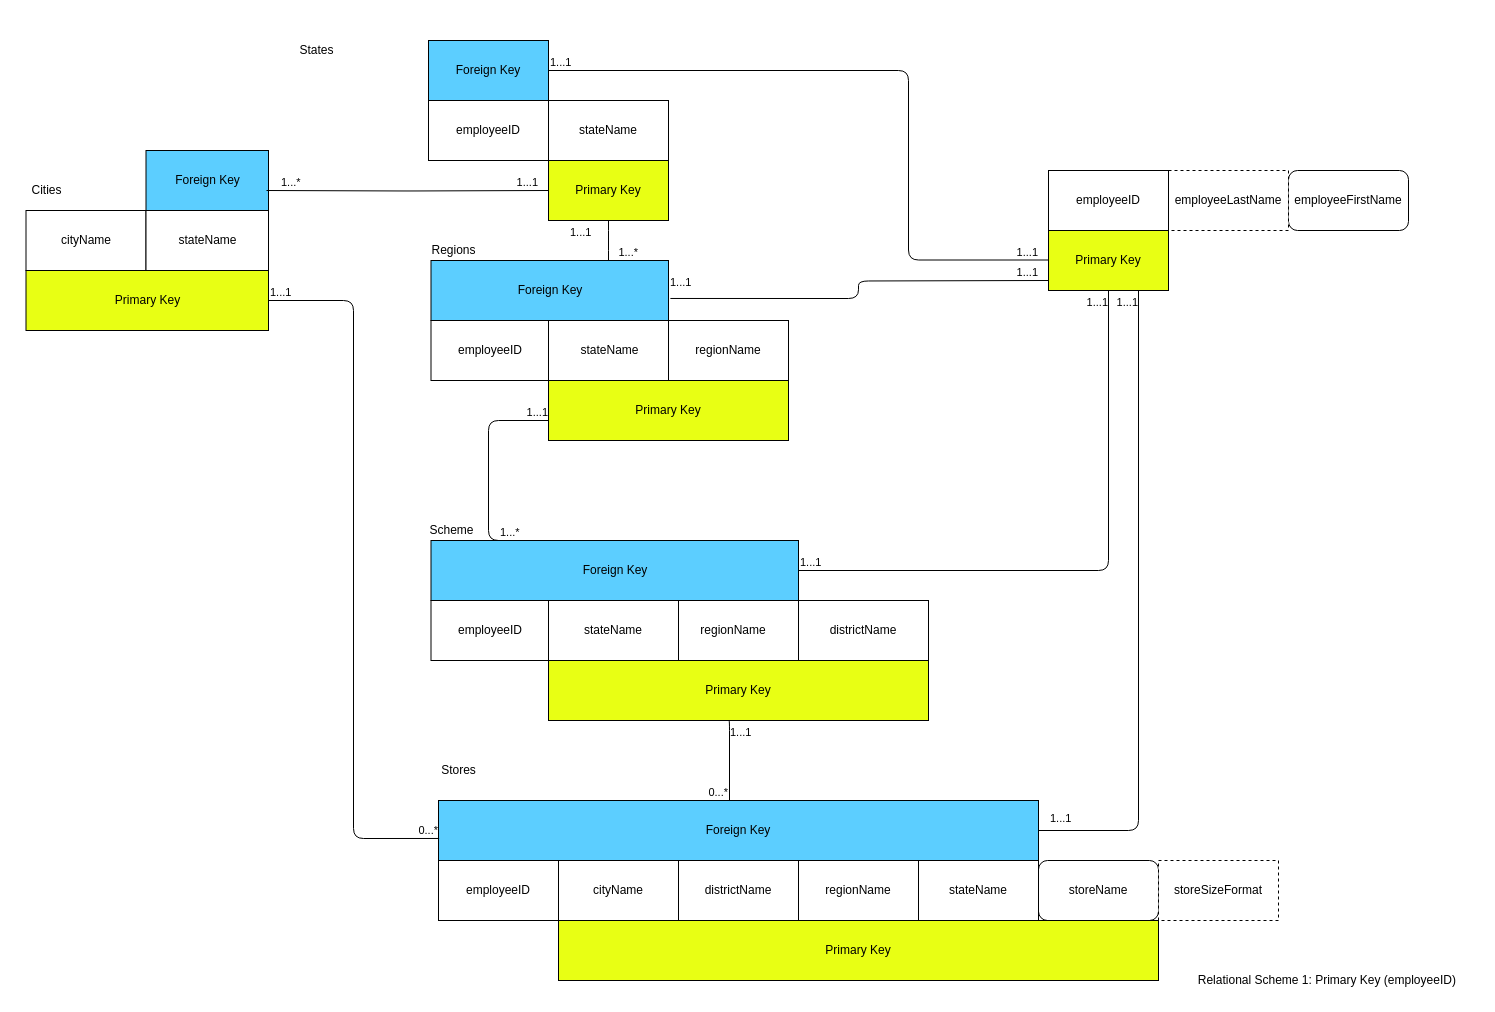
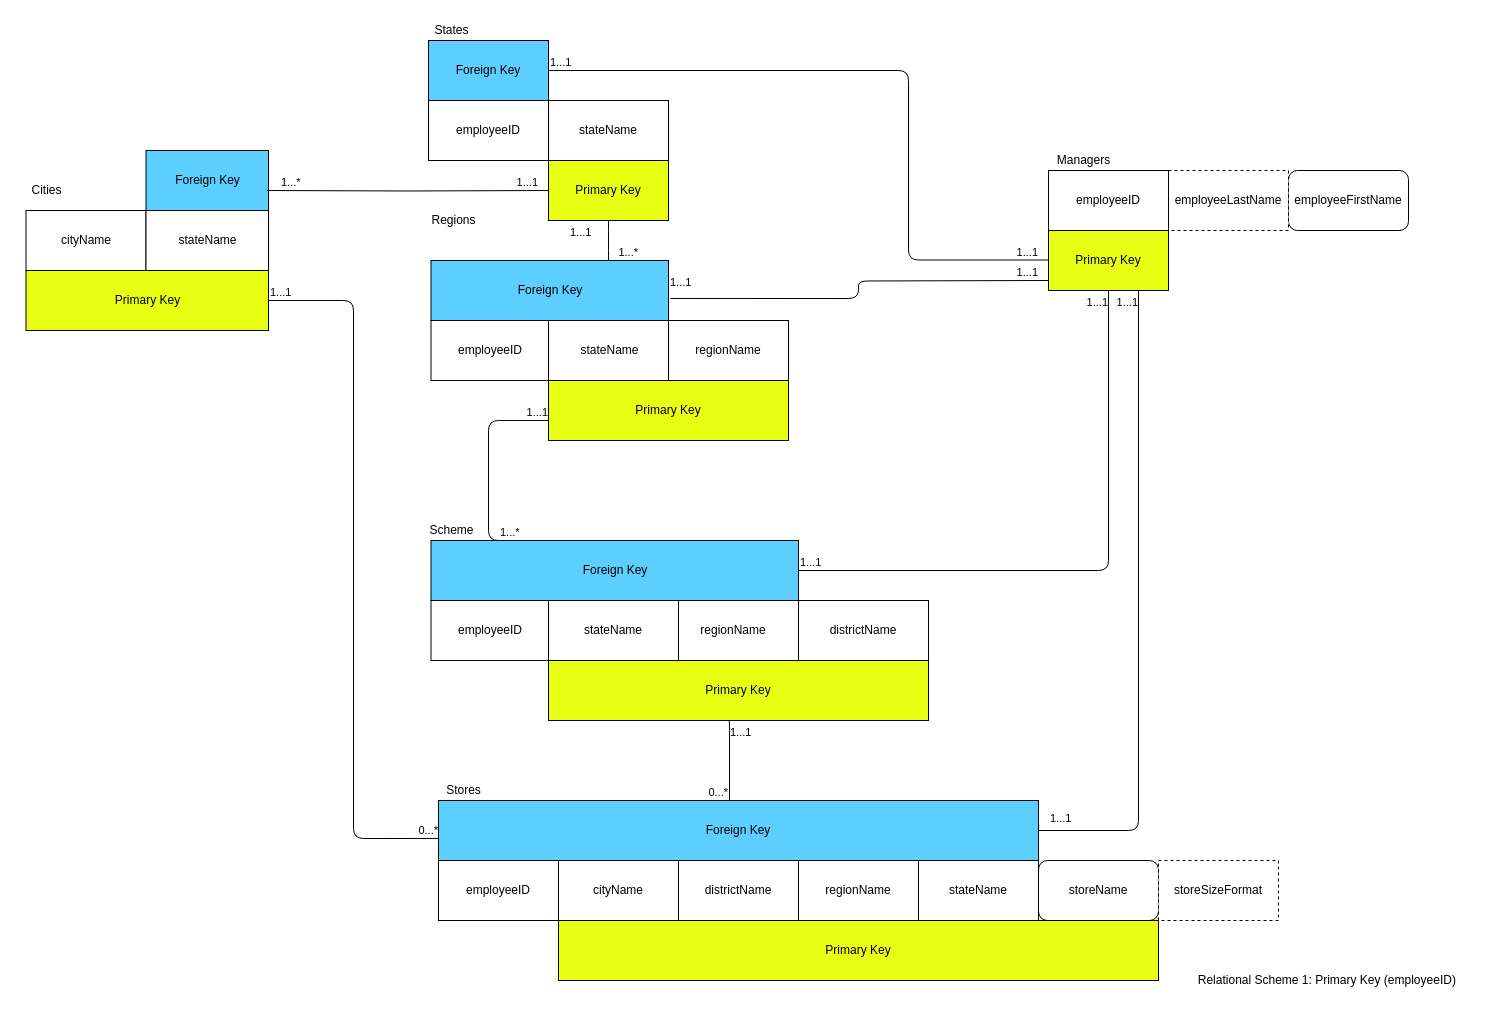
  <mxCell id="0" />
  <mxCell id="1" parent="0" />
  <mxCell id="2" value="storeName" style="whiteSpace=wrap;html=1;rounded=1;" parent="1" vertex="1"><mxGeometry x="1038" y="860" width="120" height="60" as="geometry" /></mxCell>
  <mxCell id="3" value="storeSizeFormat" style="rounded=0;whiteSpace=wrap;html=1;dashed=1;" parent="1" vertex="1"><mxGeometry x="1158" y="860" width="120" height="60" as="geometry" /></mxCell>
  <mxCell id="4" value="districtName" style="rounded=0;whiteSpace=wrap;html=1;" parent="1" vertex="1"><mxGeometry x="678" y="860" width="120" height="60" as="geometry" /></mxCell>
  <mxCell id="5" value="cityName" style="rounded=0;whiteSpace=wrap;html=1;" parent="1" vertex="1"><mxGeometry x="558" y="860" width="120" height="60" as="geometry" /></mxCell>
- <mxCell id="6" value="Stores" style="text;html=1;align=center;verticalAlign=middle;resizable=0;points=[];autosize=1;" parent="1" vertex="1"><mxGeometry x="433" y="760" width="50" height="20" as="geometry" /></mxCell>
+ <mxCell id="6" value="Stores" style="text;html=1;align=center;verticalAlign=middle;resizable=0;points=[];autosize=1;" parent="1" vertex="1"><mxGeometry x="438" y="780" width="50" height="20" as="geometry" /></mxCell>
  <mxCell id="7" value="cityName" style="rounded=0;whiteSpace=wrap;html=1;" parent="1" vertex="1"><mxGeometry x="25.5" y="210" width="120" height="60" as="geometry" /></mxCell>
  <mxCell id="8" value="stateName" style="rounded=0;whiteSpace=wrap;html=1;" parent="1" vertex="1"><mxGeometry x="145.5" y="210" width="122.5" height="60" as="geometry" /></mxCell>
  <mxCell id="9" value="Cities" style="text;html=1;align=center;verticalAlign=middle;resizable=0;points=[];autosize=1;" parent="1" vertex="1"><mxGeometry x="20.5" y="180" width="50" height="20" as="geometry" /></mxCell>
  <mxCell id="10" value="employeeID" style="rounded=0;whiteSpace=wrap;html=1;" parent="1" vertex="1"><mxGeometry x="430.5" y="320" width="117.5" height="60" as="geometry" /></mxCell>
  <mxCell id="11" value="stateName" style="rounded=0;whiteSpace=wrap;html=1;" parent="1" vertex="1"><mxGeometry x="548" y="320" width="122.5" height="60" as="geometry" /></mxCell>
  <mxCell id="12" value="regionName" style="rounded=0;whiteSpace=wrap;html=1;" parent="1" vertex="1"><mxGeometry x="668" y="320" width="120" height="60" as="geometry" /></mxCell>
- <mxCell id="13" value="Regions" style="text;html=1;align=center;verticalAlign=middle;resizable=0;points=[];autosize=1;" parent="1" vertex="1"><mxGeometry x="423" y="240" width="60" height="20" as="geometry" /></mxCell>
+ <mxCell id="13" value="Regions" style="text;html=1;align=center;verticalAlign=middle;resizable=0;points=[];autosize=1;" parent="1" vertex="1"><mxGeometry x="423" y="210" width="60" height="20" as="geometry" /></mxCell>
  <mxCell id="14" value="regionName" style="rounded=0;whiteSpace=wrap;html=1;" parent="1" vertex="1"><mxGeometry x="668" y="600" width="130" height="60" as="geometry" /></mxCell>
  <mxCell id="15" value="Scheme" style="text;html=1;align=center;verticalAlign=middle;resizable=0;points=[];autosize=1;" parent="1" vertex="1"><mxGeometry x="420.5" y="520" width="60" height="20" as="geometry" /></mxCell>
  <mxCell id="16" value="districtName" style="rounded=0;whiteSpace=wrap;html=1;" parent="1" vertex="1"><mxGeometry x="798" y="600" width="130" height="60" as="geometry" /></mxCell>
  <mxCell id="17" value="stateName" style="rounded=0;whiteSpace=wrap;html=1;" parent="1" vertex="1"><mxGeometry x="548" y="100" width="120" height="60" as="geometry" /></mxCell>
- <mxCell id="18" value="States" style="text;html=1;align=center;verticalAlign=middle;resizable=0;points=[];autosize=1;" parent="1" vertex="1"><mxGeometry x="290.5" y="40" width="50" height="20" as="geometry" /></mxCell>
+ <mxCell id="18" value="States" style="text;html=1;align=center;verticalAlign=middle;resizable=0;points=[];autosize=1;" parent="1" vertex="1"><mxGeometry x="425.5" y="20" width="50" height="20" as="geometry" /></mxCell>
  <mxCell id="19" value="employeeFirstName" style="whiteSpace=wrap;html=1;rounded=1;" parent="1" vertex="1"><mxGeometry x="1288" y="170" width="120" height="60" as="geometry" /></mxCell>
  <mxCell id="20" value="employeeLastName" style="rounded=0;whiteSpace=wrap;html=1;dashed=1;" parent="1" vertex="1"><mxGeometry x="1168" y="170" width="120" height="60" as="geometry" /></mxCell>
  <mxCell id="21" value="employeeID" style="rounded=0;whiteSpace=wrap;html=1;" parent="1" vertex="1"><mxGeometry x="1048" y="170" width="120" height="60" as="geometry" /></mxCell>
+ <mxCell id="22" value="Managers" style="text;html=1;align=center;verticalAlign=middle;resizable=0;points=[];autosize=1;" parent="1" vertex="1"><mxGeometry x="1048" y="150" width="70" height="20" as="geometry" /></mxCell>
  <mxCell id="23" value="&lt;font color=&quot;#000000&quot;&gt;Primary Key&lt;/font&gt;" style="rounded=0;whiteSpace=wrap;html=1;fillColor=#E8FF14;" parent="1" vertex="1"><mxGeometry x="1048" y="230" width="120" height="60" as="geometry" /></mxCell>
  <mxCell id="24" value="employeeID" style="rounded=0;whiteSpace=wrap;html=1;" parent="1" vertex="1"><mxGeometry x="428" y="100" width="120" height="60" as="geometry" /></mxCell>
  <mxCell id="25" value="Foreign Key" style="rounded=0;whiteSpace=wrap;html=1;fillColor=#5CCEFF;" parent="1" vertex="1"><mxGeometry x="428" y="40" width="120" height="60" as="geometry" /></mxCell>
  <mxCell id="26" value="" style="endArrow=none;html=1;edgeStyle=orthogonalEdgeStyle;exitX=1;exitY=0.5;exitDx=0;exitDy=0;" parent="1" source="25" edge="1"><mxGeometry relative="1" as="geometry"><mxPoint x="888" y="259.5" as="sourcePoint" /><mxPoint x="1048" y="259.5" as="targetPoint" /><Array as="points"><mxPoint x="908" y="70" /><mxPoint x="908" y="260" /></Array></mxGeometry></mxCell>
  <mxCell id="27" value="1...1" style="edgeLabel;resizable=0;html=1;align=left;verticalAlign=bottom;" parent="26" connectable="0" vertex="1"><mxGeometry x="-1" relative="1" as="geometry"><mxPoint as="offset" /></mxGeometry></mxCell>
  <mxCell id="28" value="1...1" style="edgeLabel;resizable=0;html=1;align=right;verticalAlign=bottom;" parent="26" connectable="0" vertex="1"><mxGeometry x="1" relative="1" as="geometry"><mxPoint x="-10.5" as="offset" /></mxGeometry></mxCell>
  <mxCell id="29" value="&lt;font color=&quot;#000000&quot;&gt;Primary Key&lt;/font&gt;" style="rounded=0;whiteSpace=wrap;html=1;fillColor=#E8FF14;" parent="1" vertex="1"><mxGeometry x="548" y="160" width="120" height="60" as="geometry" /></mxCell>
  <mxCell id="30" value="Foreign Key" style="rounded=0;whiteSpace=wrap;html=1;fillColor=#5CCEFF;" parent="1" vertex="1"><mxGeometry x="430.5" y="260" width="237.5" height="60" as="geometry" /></mxCell>
  <mxCell id="31" value="&lt;font color=&quot;#000000&quot;&gt;Primary Key&lt;/font&gt;" style="rounded=0;whiteSpace=wrap;html=1;fillColor=#E8FF14;" parent="1" vertex="1"><mxGeometry x="548" y="380" width="240" height="60" as="geometry" /></mxCell>
  <mxCell id="32" value="" style="endArrow=none;html=1;edgeStyle=orthogonalEdgeStyle;exitX=1.008;exitY=0.633;exitDx=0;exitDy=0;exitPerimeter=0;" parent="1" source="30" edge="1"><mxGeometry relative="1" as="geometry"><mxPoint x="888" y="280" as="sourcePoint" /><mxPoint x="1048" y="280" as="targetPoint" /></mxGeometry></mxCell>
  <mxCell id="33" value="1...1" style="edgeLabel;resizable=0;html=1;align=left;verticalAlign=bottom;" parent="32" connectable="0" vertex="1"><mxGeometry x="-1" relative="1" as="geometry"><mxPoint x="-1.9" y="-7.98" as="offset" /></mxGeometry></mxCell>
  <mxCell id="34" value="1...1" style="edgeLabel;resizable=0;html=1;align=right;verticalAlign=bottom;" parent="32" connectable="0" vertex="1"><mxGeometry x="1" relative="1" as="geometry"><mxPoint x="-9.9" as="offset" /></mxGeometry></mxCell>
  <mxCell id="35" value="" style="endArrow=none;html=1;edgeStyle=orthogonalEdgeStyle;exitX=0.5;exitY=1;exitDx=0;exitDy=0;" parent="1" source="29" edge="1"><mxGeometry relative="1" as="geometry"><mxPoint x="608" y="230" as="sourcePoint" /><mxPoint x="608" y="260" as="targetPoint" /><Array as="points" /></mxGeometry></mxCell>
  <mxCell id="36" value="1...1" style="edgeLabel;resizable=0;html=1;align=left;verticalAlign=bottom;" parent="35" connectable="0" vertex="1"><mxGeometry x="-1" relative="1" as="geometry"><mxPoint x="-40" y="20" as="offset" /></mxGeometry></mxCell>
  <mxCell id="37" value="1...*" style="edgeLabel;resizable=0;html=1;align=right;verticalAlign=bottom;" parent="35" connectable="0" vertex="1"><mxGeometry x="1" relative="1" as="geometry"><mxPoint x="30.5" as="offset" /></mxGeometry></mxCell>
  <mxCell id="38" value="employeeID" style="rounded=0;whiteSpace=wrap;html=1;" parent="1" vertex="1"><mxGeometry x="430.5" y="600" width="117.5" height="60" as="geometry" /></mxCell>
  <mxCell id="39" value="Foreign Key" style="rounded=0;whiteSpace=wrap;html=1;fillColor=#5CCEFF;" parent="1" vertex="1"><mxGeometry x="430.5" y="540" width="367.5" height="60" as="geometry" /></mxCell>
  <mxCell id="40" value="employeeID" style="rounded=0;whiteSpace=wrap;html=1;" parent="1" vertex="1"><mxGeometry x="438" y="860" width="120" height="60" as="geometry" /></mxCell>
  <mxCell id="41" value="&lt;font color=&quot;#000000&quot;&gt;Primary Key&lt;/font&gt;" style="rounded=0;whiteSpace=wrap;html=1;fillColor=#E8FF14;" parent="1" vertex="1"><mxGeometry x="548" y="660" width="380" height="60" as="geometry" /></mxCell>
  <mxCell id="42" value="Foreign Key" style="rounded=0;whiteSpace=wrap;html=1;fillColor=#5CCEFF;" parent="1" vertex="1"><mxGeometry x="438" y="800" width="600" height="60" as="geometry" /></mxCell>
  <mxCell id="43" value="Foreign Key" style="rounded=0;whiteSpace=wrap;html=1;fillColor=#5CCEFF;" parent="1" vertex="1"><mxGeometry x="145.5" y="150" width="122.5" height="60" as="geometry" /></mxCell>
  <mxCell id="44" value="&lt;font color=&quot;#000000&quot;&gt;Primary Key&lt;/font&gt;" style="rounded=0;whiteSpace=wrap;html=1;fillColor=#E8FF14;" parent="1" vertex="1"><mxGeometry x="25.5" y="270" width="242.5" height="60" as="geometry" /></mxCell>
  <mxCell id="45" value="" style="endArrow=none;html=1;edgeStyle=orthogonalEdgeStyle;entryX=0.001;entryY=0.633;entryDx=0;entryDy=0;entryPerimeter=0;exitX=1;exitY=0.5;exitDx=0;exitDy=0;" parent="1" source="44" target="42" edge="1"><mxGeometry relative="1" as="geometry"><mxPoint x="145.5" y="299.5" as="sourcePoint" /><mxPoint x="305.5" y="299.5" as="targetPoint" /></mxGeometry></mxCell>
  <mxCell id="46" value="1...1" style="edgeLabel;resizable=0;html=1;align=left;verticalAlign=bottom;" parent="45" connectable="0" vertex="1"><mxGeometry x="-1" relative="1" as="geometry" /></mxCell>
  <mxCell id="47" value="0...*" style="edgeLabel;resizable=0;html=1;align=right;verticalAlign=bottom;" parent="45" connectable="0" vertex="1"><mxGeometry x="1" relative="1" as="geometry"><mxPoint x="-1" as="offset" /></mxGeometry></mxCell>
  <mxCell id="48" value="" style="endArrow=none;html=1;edgeStyle=orthogonalEdgeStyle;entryX=0;entryY=0.5;entryDx=0;entryDy=0;" parent="1" target="29" edge="1"><mxGeometry relative="1" as="geometry"><mxPoint x="266" y="190" as="sourcePoint" /><mxPoint x="425.5" y="190" as="targetPoint" /></mxGeometry></mxCell>
  <mxCell id="49" value="1...*" style="edgeLabel;resizable=0;html=1;align=left;verticalAlign=bottom;" parent="48" connectable="0" vertex="1"><mxGeometry x="-1" relative="1" as="geometry"><mxPoint x="12.5" as="offset" /></mxGeometry></mxCell>
  <mxCell id="50" value="1...1" style="edgeLabel;resizable=0;html=1;align=right;verticalAlign=bottom;" parent="48" connectable="0" vertex="1"><mxGeometry x="1" relative="1" as="geometry"><mxPoint x="-10.5" as="offset" /></mxGeometry></mxCell>
  <mxCell id="51" value="" style="endArrow=none;html=1;edgeStyle=orthogonalEdgeStyle;exitX=0.5;exitY=0;exitDx=0;exitDy=0;" parent="1" source="39" edge="1"><mxGeometry relative="1" as="geometry"><mxPoint x="508" y="409.5" as="sourcePoint" /><mxPoint x="548" y="420" as="targetPoint" /><Array as="points"><mxPoint x="488" y="540" /><mxPoint x="488" y="420" /><mxPoint x="548" y="420" /></Array></mxGeometry></mxCell>
  <mxCell id="52" value="1...*" style="edgeLabel;resizable=0;html=1;align=left;verticalAlign=bottom;" parent="51" connectable="0" vertex="1"><mxGeometry x="-1" relative="1" as="geometry"><mxPoint x="-116.25" as="offset" /></mxGeometry></mxCell>
  <mxCell id="53" value="1...1" style="edgeLabel;resizable=0;html=1;align=right;verticalAlign=bottom;" parent="51" connectable="0" vertex="1"><mxGeometry x="1" relative="1" as="geometry"><mxPoint as="offset" /></mxGeometry></mxCell>
  <mxCell id="54" value="" style="endArrow=none;html=1;edgeStyle=orthogonalEdgeStyle;" parent="1" edge="1"><mxGeometry relative="1" as="geometry"><mxPoint x="728" y="720" as="sourcePoint" /><mxPoint x="729" y="800" as="targetPoint" /><Array as="points"><mxPoint x="729" y="720" /></Array></mxGeometry></mxCell>
  <mxCell id="55" value="1...1" style="edgeLabel;resizable=0;html=1;align=left;verticalAlign=bottom;" parent="54" connectable="0" vertex="1"><mxGeometry x="-1" relative="1" as="geometry"><mxPoint y="20" as="offset" /></mxGeometry></mxCell>
  <mxCell id="56" value="0...*" style="edgeLabel;resizable=0;html=1;align=right;verticalAlign=bottom;" parent="54" connectable="0" vertex="1"><mxGeometry x="1" relative="1" as="geometry"><mxPoint x="-1" as="offset" /></mxGeometry></mxCell>
  <mxCell id="57" value="" style="endArrow=none;html=1;edgeStyle=orthogonalEdgeStyle;entryX=0.5;entryY=1;entryDx=0;entryDy=0;exitX=1;exitY=0.5;exitDx=0;exitDy=0;" parent="1" source="39" target="23" edge="1"><mxGeometry relative="1" as="geometry"><mxPoint x="958" y="320" as="sourcePoint" /><mxPoint x="1118" y="320" as="targetPoint" /></mxGeometry></mxCell>
  <mxCell id="58" value="1...1" style="edgeLabel;resizable=0;html=1;align=left;verticalAlign=bottom;" parent="57" connectable="0" vertex="1"><mxGeometry x="-1" relative="1" as="geometry" /></mxCell>
  <mxCell id="59" value="1...1" style="edgeLabel;resizable=0;html=1;align=right;verticalAlign=bottom;" parent="57" connectable="0" vertex="1"><mxGeometry x="1" relative="1" as="geometry"><mxPoint y="20" as="offset" /></mxGeometry></mxCell>
  <mxCell id="60" value="" style="endArrow=none;html=1;edgeStyle=orthogonalEdgeStyle;entryX=0.75;entryY=1;entryDx=0;entryDy=0;exitX=1;exitY=0.5;exitDx=0;exitDy=0;" parent="1" source="42" target="23" edge="1"><mxGeometry relative="1" as="geometry"><mxPoint x="798" y="824" as="sourcePoint" /><mxPoint x="1098" y="349.5" as="targetPoint" /><Array as="points"><mxPoint x="1138" y="830" /></Array></mxGeometry></mxCell>
  <mxCell id="61" value="1...1" style="edgeLabel;resizable=0;html=1;align=left;verticalAlign=bottom;" parent="60" connectable="0" vertex="1"><mxGeometry x="-1" relative="1" as="geometry"><mxPoint x="10" y="-4" as="offset" /></mxGeometry></mxCell>
  <mxCell id="62" value="1...1" style="edgeLabel;resizable=0;html=1;align=right;verticalAlign=bottom;" parent="60" connectable="0" vertex="1"><mxGeometry x="1" relative="1" as="geometry"><mxPoint y="20" as="offset" /></mxGeometry></mxCell>
  <mxCell id="63" value="Relational Scheme 1: Primary Key (employeeID)&amp;nbsp;" style="text;html=1;align=center;verticalAlign=middle;resizable=0;points=[];autosize=1;" parent="1" vertex="1"><mxGeometry x="1183" y="970" width="290" height="20" as="geometry" /></mxCell>
  <mxCell id="64" value="&lt;font color=&quot;#000000&quot;&gt;Primary Key&lt;/font&gt;" style="rounded=0;whiteSpace=wrap;html=1;fillColor=#E8FF14;" parent="1" vertex="1"><mxGeometry x="558" y="920" width="600" height="60" as="geometry" /></mxCell>
  <mxCell id="65" value="stateName" style="rounded=0;whiteSpace=wrap;html=1;" parent="1" vertex="1"><mxGeometry x="548" y="600" width="130" height="60" as="geometry" /></mxCell>
  <mxCell id="66" value="regionName" style="rounded=0;whiteSpace=wrap;html=1;" parent="1" vertex="1"><mxGeometry x="798" y="860" width="120" height="60" as="geometry" /></mxCell>
  <mxCell id="67" value="stateName" style="rounded=0;whiteSpace=wrap;html=1;" parent="1" vertex="1"><mxGeometry x="918" y="860" width="120" height="60" as="geometry" /></mxCell>
